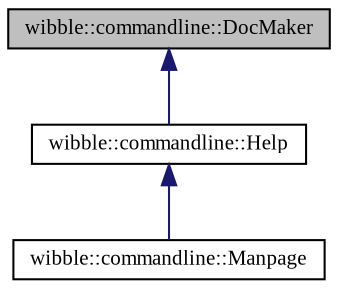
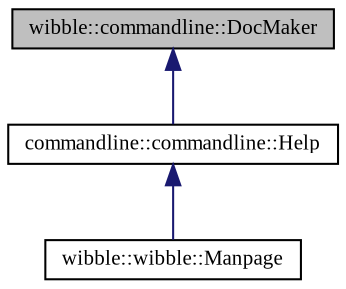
  digraph {
    fontname="Liberation Serif"
    node [color=black fillcolor=white fontname="Liberation Serif" fontsize=10 shape=record style=filled]
    edge [color=midnightblue dir=back fontname="Liberation Serif" fontsize=10 labelfontname=Helvetica labelfontsize=10 style=solid]
    n1 [fillcolor=grey75 fontcolor=black height=0.2 label="wibble::commandline::DocMaker" width=0.4]
-   n2 [height=0.2 label="wibble::commandline::Help" width=0.4]
-   n3 [height=0.2 label="wibble::commandline::Manpage" width=0.4]
+   n2 [height=0.2 label="commandline::commandline::Help" width=0.4]
+   n3 [height=0.2 label="wibble::wibble::Manpage" width=0.4]
    n1 -> n2
    n2 -> n3
  }
